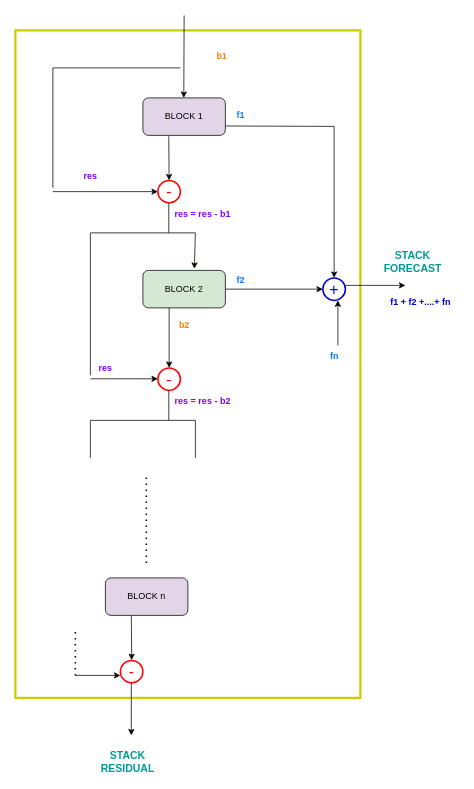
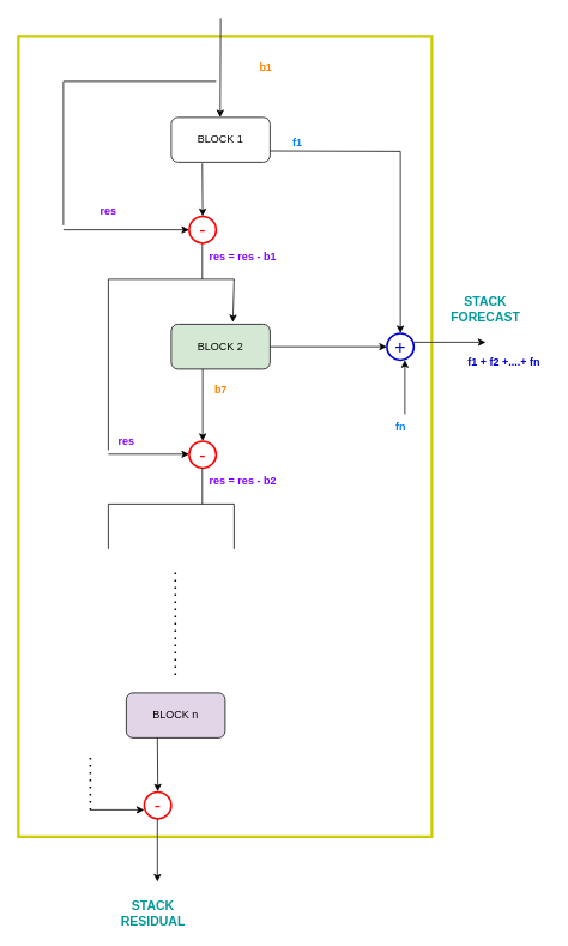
  <mxCell id="0" />
  <mxCell id="1" parent="0" />
  <mxCell id="2" value="" style="rounded=0;whiteSpace=wrap;html=1;strokeWidth=3;strokeColor=#CCCC00;" vertex="1" parent="1"><mxGeometry x="20" y="40" width="460" height="890" as="geometry" /></mxCell>
- <mxCell id="3" value="BLOCK 1" style="rounded=1;whiteSpace=wrap;html=1;fillColor=#e1d5e7;" vertex="1" parent="1"><mxGeometry x="190" y="130" width="110" height="50" as="geometry" /></mxCell>
+ <mxCell id="3" value="BLOCK 1" style="rounded=1;whiteSpace=wrap;html=1;" vertex="1" parent="1"><mxGeometry x="190" y="130" width="110" height="50" as="geometry" /></mxCell>
  <mxCell id="4" style="edgeStyle=orthogonalEdgeStyle;rounded=0;orthogonalLoop=1;jettySize=auto;html=1;exitX=1;exitY=0.5;exitDx=0;exitDy=0;" edge="1" parent="1" source="5" target="25"><mxGeometry relative="1" as="geometry" /></mxCell>
  <mxCell id="5" value="BLOCK 2" style="rounded=1;whiteSpace=wrap;html=1;fillColor=#d5e8d4;" vertex="1" parent="1"><mxGeometry x="190" y="360" width="110" height="50" as="geometry" /></mxCell>
  <mxCell id="6" value="BLOCK n" style="rounded=1;whiteSpace=wrap;html=1;fillColor=#e1d5e7;" vertex="1" parent="1"><mxGeometry x="140" y="770" width="110" height="50" as="geometry" /></mxCell>
  <mxCell id="7" value="" style="endArrow=none;html=1;rounded=0;" edge="1" parent="1"><mxGeometry width="50" height="50" relative="1" as="geometry"><mxPoint x="224.58" y="310" as="sourcePoint" /><mxPoint x="224.58" y="270" as="targetPoint" /></mxGeometry></mxCell>
  <mxCell id="8" value="" style="endArrow=none;html=1;rounded=0;" edge="1" parent="1"><mxGeometry width="50" height="50" relative="1" as="geometry"><mxPoint x="120" y="310" as="sourcePoint" /><mxPoint x="260" y="310" as="targetPoint" /></mxGeometry></mxCell>
  <mxCell id="9" value="&lt;font color=&quot;#ff0000&quot; style=&quot;font-size: 21px;&quot;&gt;-&lt;/font&gt;" style="ellipse;whiteSpace=wrap;html=1;aspect=fixed;strokeColor=#FF0000;strokeWidth=2;" vertex="1" parent="1"><mxGeometry x="210" y="240" width="30" height="30" as="geometry" /></mxCell>
  <mxCell id="10" value="" style="endArrow=classic;html=1;rounded=0;entryX=0.624;entryY=-0.043;entryDx=0;entryDy=0;entryPerimeter=0;" edge="1" parent="1" target="5"><mxGeometry width="50" height="50" relative="1" as="geometry"><mxPoint x="260" y="310" as="sourcePoint" /><mxPoint x="350" y="250" as="targetPoint" /></mxGeometry></mxCell>
  <mxCell id="11" value="" style="endArrow=classic;html=1;rounded=0;" edge="1" parent="1"><mxGeometry width="50" height="50" relative="1" as="geometry"><mxPoint x="245" y="20" as="sourcePoint" /><mxPoint x="244.58" y="130" as="targetPoint" /></mxGeometry></mxCell>
  <mxCell id="12" value="" style="endArrow=classic;html=1;rounded=0;entryX=0;entryY=0.5;entryDx=0;entryDy=0;" edge="1" parent="1" target="9"><mxGeometry width="50" height="50" relative="1" as="geometry"><mxPoint x="70" y="255" as="sourcePoint" /><mxPoint x="130" y="200" as="targetPoint" /></mxGeometry></mxCell>
  <mxCell id="13" value="" style="endArrow=none;html=1;rounded=0;" edge="1" parent="1"><mxGeometry width="50" height="50" relative="1" as="geometry"><mxPoint x="70" y="250" as="sourcePoint" /><mxPoint x="70" y="90" as="targetPoint" /></mxGeometry></mxCell>
  <mxCell id="14" value="" style="endArrow=none;html=1;rounded=0;" edge="1" parent="1"><mxGeometry width="50" height="50" relative="1" as="geometry"><mxPoint x="70" y="90" as="sourcePoint" /><mxPoint x="240" y="90" as="targetPoint" /></mxGeometry></mxCell>
  <mxCell id="15" value="" style="endArrow=classic;html=1;rounded=0;entryX=0.5;entryY=0;entryDx=0;entryDy=0;exitX=0.314;exitY=1.023;exitDx=0;exitDy=0;exitPerimeter=0;" edge="1" parent="1" source="3" target="9"><mxGeometry width="50" height="50" relative="1" as="geometry"><mxPoint x="270" y="230" as="sourcePoint" /><mxPoint x="320" y="180" as="targetPoint" /></mxGeometry></mxCell>
  <mxCell id="16" value="&lt;font color=&quot;#ff0000&quot; style=&quot;font-size: 21px;&quot;&gt;-&lt;/font&gt;" style="ellipse;whiteSpace=wrap;html=1;aspect=fixed;strokeColor=#FF0000;strokeWidth=2;" vertex="1" parent="1"><mxGeometry x="210" y="490" width="30" height="30" as="geometry" /></mxCell>
  <mxCell id="17" value="" style="endArrow=classic;html=1;rounded=0;entryX=0.5;entryY=0;entryDx=0;entryDy=0;" edge="1" parent="1" target="16"><mxGeometry width="50" height="50" relative="1" as="geometry"><mxPoint x="225" y="410" as="sourcePoint" /><mxPoint x="265" y="460" as="targetPoint" /></mxGeometry></mxCell>
  <mxCell id="18" value="" style="endArrow=none;html=1;rounded=0;" edge="1" parent="1"><mxGeometry width="50" height="50" relative="1" as="geometry"><mxPoint x="120" y="500" as="sourcePoint" /><mxPoint x="120" y="310" as="targetPoint" /></mxGeometry></mxCell>
  <mxCell id="19" value="" style="endArrow=classic;html=1;rounded=0;entryX=0;entryY=0.5;entryDx=0;entryDy=0;" edge="1" parent="1"><mxGeometry width="50" height="50" relative="1" as="geometry"><mxPoint x="120" y="504.58" as="sourcePoint" /><mxPoint x="210" y="504.58" as="targetPoint" /></mxGeometry></mxCell>
  <mxCell id="20" value="" style="endArrow=none;html=1;rounded=0;" edge="1" parent="1"><mxGeometry width="50" height="50" relative="1" as="geometry"><mxPoint x="224.58" y="560" as="sourcePoint" /><mxPoint x="224.58" y="520" as="targetPoint" /></mxGeometry></mxCell>
  <mxCell id="21" value="" style="endArrow=none;html=1;rounded=0;" edge="1" parent="1"><mxGeometry width="50" height="50" relative="1" as="geometry"><mxPoint x="120" y="560" as="sourcePoint" /><mxPoint x="260" y="560" as="targetPoint" /></mxGeometry></mxCell>
  <mxCell id="22" value="" style="endArrow=none;html=1;rounded=0;" edge="1" parent="1"><mxGeometry width="50" height="50" relative="1" as="geometry"><mxPoint x="260" y="610" as="sourcePoint" /><mxPoint x="260" y="560" as="targetPoint" /></mxGeometry></mxCell>
  <mxCell id="23" value="" style="endArrow=none;html=1;rounded=0;" edge="1" parent="1"><mxGeometry width="50" height="50" relative="1" as="geometry"><mxPoint x="120" y="610" as="sourcePoint" /><mxPoint x="120" y="560" as="targetPoint" /></mxGeometry></mxCell>
  <mxCell id="24" value="" style="endArrow=none;dashed=1;html=1;dashPattern=1 3;strokeWidth=2;rounded=0;" edge="1" parent="1"><mxGeometry width="50" height="50" relative="1" as="geometry"><mxPoint x="194.58" y="750" as="sourcePoint" /><mxPoint x="194.58" y="630" as="targetPoint" /></mxGeometry></mxCell>
  <mxCell id="25" value="&lt;font color=&quot;#0000cc&quot; style=&quot;font-size: 21px;&quot;&gt;+&lt;/font&gt;" style="ellipse;whiteSpace=wrap;html=1;aspect=fixed;strokeWidth=2;strokeColor=#0000CC;" vertex="1" parent="1"><mxGeometry x="430" y="370" width="30" height="30" as="geometry" /></mxCell>
  <mxCell id="26" value="&lt;b&gt;&lt;font color=&quot;#7f00ff&quot;&gt;res = res - b1&lt;/font&gt;&lt;/b&gt;" style="text;html=1;align=center;verticalAlign=middle;whiteSpace=wrap;rounded=0;" vertex="1" parent="1"><mxGeometry x="230" y="270" width="80" height="30" as="geometry" /></mxCell>
  <mxCell id="27" value="&lt;b&gt;&lt;font color=&quot;#7f00ff&quot;&gt;res&lt;/font&gt;&lt;/b&gt;" style="text;html=1;align=center;verticalAlign=middle;resizable=0;points=[];autosize=1;strokeColor=none;fillColor=none;" vertex="1" parent="1"><mxGeometry x="100" y="220" width="40" height="30" as="geometry" /></mxCell>
  <mxCell id="28" value="&lt;b&gt;&lt;font color=&quot;#ff8000&quot;&gt;b1&lt;/font&gt;&lt;/b&gt;" style="text;html=1;align=center;verticalAlign=middle;resizable=0;points=[];autosize=1;strokeColor=none;fillColor=none;" vertex="1" parent="1"><mxGeometry x="275" y="60" width="40" height="30" as="geometry" /></mxCell>
  <mxCell id="29" value="&lt;font color=&quot;#7f00ff&quot;&gt;&lt;b&gt;res = res - b2&lt;/b&gt;&lt;/font&gt;" style="text;html=1;align=center;verticalAlign=middle;whiteSpace=wrap;rounded=0;" vertex="1" parent="1"><mxGeometry x="230" y="520" width="80" height="30" as="geometry" /></mxCell>
  <mxCell id="30" value="" style="endArrow=classic;html=1;rounded=0;" edge="1" parent="1"><mxGeometry width="50" height="50" relative="1" as="geometry"><mxPoint x="450" y="460" as="sourcePoint" /><mxPoint x="450" y="400" as="targetPoint" /></mxGeometry></mxCell>
  <mxCell id="31" value="" style="endArrow=classic;html=1;rounded=0;entryX=0.5;entryY=0;entryDx=0;entryDy=0;exitX=1;exitY=0.75;exitDx=0;exitDy=0;" edge="1" parent="1" source="3" target="25"><mxGeometry width="50" height="50" relative="1" as="geometry"><mxPoint x="310" y="210" as="sourcePoint" /><mxPoint x="360" y="160" as="targetPoint" /><Array as="points"><mxPoint x="445" y="168" /></Array></mxGeometry></mxCell>
- <mxCell id="32" value="&lt;b&gt;&lt;font color=&quot;#007fff&quot;&gt;f1&lt;/font&gt;&lt;/b&gt;" style="text;html=1;align=center;verticalAlign=middle;resizable=0;points=[];autosize=1;strokeColor=none;fillColor=none;" vertex="1" parent="1"><mxGeometry x="305" y="138" width="30" height="30" as="geometry" /></mxCell>
- <mxCell id="33" value="&lt;b&gt;&lt;font color=&quot;#007fff&quot;&gt;f2&lt;/font&gt;&lt;/b&gt;" style="text;html=1;align=center;verticalAlign=middle;resizable=0;points=[];autosize=1;strokeColor=none;fillColor=none;" vertex="1" parent="1"><mxGeometry x="305" y="358" width="30" height="30" as="geometry" /></mxCell>
+ <mxCell id="32" value="&lt;b&gt;&lt;font color=&quot;#007fff&quot;&gt;f1&lt;/font&gt;&lt;/b&gt;" style="text;html=1;align=center;verticalAlign=middle;resizable=0;points=[];autosize=1;strokeColor=none;fillColor=none;" vertex="1" parent="1"><mxGeometry x="315" y="143" width="30" height="30" as="geometry" /></mxCell>
  <mxCell id="34" value="" style="endArrow=classic;html=1;rounded=0;" edge="1" parent="1"><mxGeometry width="50" height="50" relative="1" as="geometry"><mxPoint x="460" y="380" as="sourcePoint" /><mxPoint x="540" y="380" as="targetPoint" /></mxGeometry></mxCell>
  <mxCell id="35" value="&lt;b&gt;&lt;font color=&quot;#007fff&quot;&gt;fn&lt;/font&gt;&lt;/b&gt;" style="text;html=1;align=center;verticalAlign=middle;resizable=0;points=[];autosize=1;strokeColor=none;fillColor=none;" vertex="1" parent="1"><mxGeometry x="430" y="460" width="30" height="30" as="geometry" /></mxCell>
  <mxCell id="36" value="&lt;b&gt;&lt;font color=&quot;#0000cc&quot;&gt;f1 + f2 +....+ fn&lt;/font&gt;&lt;/b&gt;" style="text;html=1;align=center;verticalAlign=middle;resizable=0;points=[];autosize=1;strokeColor=none;fillColor=none;" vertex="1" parent="1"><mxGeometry x="510" y="388" width="100" height="30" as="geometry" /></mxCell>
- <mxCell id="37" value="&lt;b&gt;&lt;font color=&quot;#ff8000&quot;&gt;b2&lt;/font&gt;&lt;/b&gt;" style="text;html=1;align=center;verticalAlign=middle;resizable=0;points=[];autosize=1;strokeColor=none;fillColor=none;" vertex="1" parent="1"><mxGeometry x="225" y="418" width="40" height="30" as="geometry" /></mxCell>
+ <mxCell id="37" value="&lt;b&gt;&lt;font color=&quot;#ff8000&quot;&gt;b7&lt;/font&gt;&lt;/b&gt;" style="text;html=1;align=center;verticalAlign=middle;resizable=0;points=[];autosize=1;strokeColor=none;fillColor=none;" vertex="1" parent="1"><mxGeometry x="225" y="418" width="40" height="30" as="geometry" /></mxCell>
  <mxCell id="38" value="&lt;b&gt;&lt;font color=&quot;#7f00ff&quot;&gt;res&lt;/font&gt;&lt;/b&gt;" style="text;html=1;align=center;verticalAlign=middle;resizable=0;points=[];autosize=1;strokeColor=none;fillColor=none;" vertex="1" parent="1"><mxGeometry x="120" y="475" width="40" height="30" as="geometry" /></mxCell>
  <mxCell id="39" value="&lt;font color=&quot;#ff0000&quot; style=&quot;font-size: 21px;&quot;&gt;-&lt;/font&gt;" style="ellipse;whiteSpace=wrap;html=1;aspect=fixed;strokeColor=#FF0000;strokeWidth=2;" vertex="1" parent="1"><mxGeometry x="160" y="880" width="30" height="30" as="geometry" /></mxCell>
  <mxCell id="40" value="" style="endArrow=classic;html=1;rounded=0;" edge="1" parent="1"><mxGeometry width="50" height="50" relative="1" as="geometry"><mxPoint x="174.58" y="910" as="sourcePoint" /><mxPoint x="174.58" y="980" as="targetPoint" /></mxGeometry></mxCell>
  <mxCell id="41" value="" style="endArrow=classic;html=1;rounded=0;" edge="1" parent="1"><mxGeometry width="50" height="50" relative="1" as="geometry"><mxPoint x="100" y="900" as="sourcePoint" /><mxPoint x="160" y="900" as="targetPoint" /></mxGeometry></mxCell>
  <mxCell id="42" value="" style="endArrow=classic;html=1;rounded=0;exitX=0.359;exitY=1.007;exitDx=0;exitDy=0;exitPerimeter=0;" edge="1" parent="1"><mxGeometry width="50" height="50" relative="1" as="geometry"><mxPoint x="174.58" y="820" as="sourcePoint" /><mxPoint x="175.09" y="879.65" as="targetPoint" /></mxGeometry></mxCell>
  <mxCell id="43" value="&lt;font color=&quot;#009999&quot; style=&quot;font-size: 14px;&quot;&gt;&lt;b style=&quot;&quot;&gt;STACK RESIDUAL&lt;/b&gt;&lt;/font&gt;" style="text;html=1;align=center;verticalAlign=middle;whiteSpace=wrap;rounded=0;" vertex="1" parent="1"><mxGeometry x="140" y="1000" width="60" height="30" as="geometry" /></mxCell>
- <mxCell id="44" value="&lt;font color=&quot;#009999&quot; style=&quot;font-size: 14px;&quot;&gt;&lt;b style=&quot;&quot;&gt;STACK FORECAST&lt;/b&gt;&lt;/font&gt;" style="text;html=1;align=center;verticalAlign=middle;whiteSpace=wrap;rounded=0;" vertex="1" parent="1"><mxGeometry x="520" y="333" width="60" height="30" as="geometry" /></mxCell>
+ <mxCell id="44" value="&lt;font color=&quot;#009999&quot; style=&quot;font-size: 14px;&quot;&gt;&lt;b style=&quot;&quot;&gt;STACK FORECAST&lt;/b&gt;&lt;/font&gt;" style="text;html=1;align=center;verticalAlign=middle;whiteSpace=wrap;rounded=0;" vertex="1" parent="1"><mxGeometry x="510" y="328" width="60" height="30" as="geometry" /></mxCell>
  <mxCell id="45" value="" style="endArrow=none;dashed=1;html=1;dashPattern=1 3;strokeWidth=2;rounded=0;" edge="1" parent="1"><mxGeometry width="50" height="50" relative="1" as="geometry"><mxPoint x="100" y="900" as="sourcePoint" /><mxPoint x="100" y="840" as="targetPoint" /></mxGeometry></mxCell>
